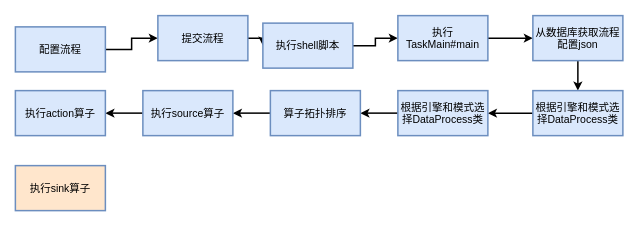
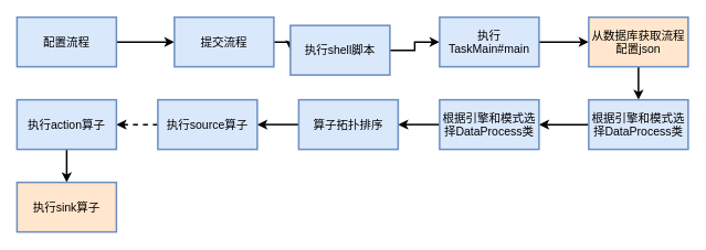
  <mxCell id="0" />
  <mxCell id="1" parent="0" />
  <mxCell id="2" value="" style="edgeStyle=orthogonalEdgeStyle;rounded=0;orthogonalLoop=1;jettySize=auto;html=1;fontSize=14;strokeWidth=2;" edge="1" parent="1" source="3" target="5"><mxGeometry relative="1" as="geometry" /></mxCell>
- <mxCell id="3" value="&lt;font style=&quot;font-size: 14px;&quot;&gt;配置流程&lt;/font&gt;" style="rounded=0;whiteSpace=wrap;html=1;fillColor=#dae8fc;strokeColor=#6c8ebf;strokeWidth=2;" vertex="1" parent="1"><mxGeometry x="20" y="35" width="120" height="60" as="geometry" /></mxCell>
+ <mxCell id="3" value="&lt;font style=&quot;font-size: 14px;&quot;&gt;配置流程&lt;/font&gt;" style="rounded=0;whiteSpace=wrap;html=1;fillColor=#dae8fc;strokeColor=#6c8ebf;strokeWidth=2;" vertex="1" parent="1"><mxGeometry x="20" y="20" width="120" height="60" as="geometry" /></mxCell>
  <mxCell id="4" value="" style="edgeStyle=orthogonalEdgeStyle;rounded=0;orthogonalLoop=1;jettySize=auto;html=1;fontSize=14;strokeWidth=2;" edge="1" parent="1" source="5" target="7"><mxGeometry relative="1" as="geometry" /></mxCell>
  <mxCell id="5" value="&lt;font style=&quot;font-size: 14px;&quot;&gt;提交流程&lt;/font&gt;" style="rounded=0;whiteSpace=wrap;html=1;fillColor=#dae8fc;strokeColor=#6c8ebf;strokeWidth=2;" vertex="1" parent="1"><mxGeometry x="210" y="20" width="120" height="60" as="geometry" /></mxCell>
  <mxCell id="6" value="" style="edgeStyle=orthogonalEdgeStyle;rounded=0;orthogonalLoop=1;jettySize=auto;html=1;strokeWidth=2;fontSize=14;" edge="1" parent="1" source="7" target="9"><mxGeometry relative="1" as="geometry" /></mxCell>
  <mxCell id="7" value="&lt;font style=&quot;font-size: 14px;&quot;&gt;执行shell脚本&lt;/font&gt;" style="rounded=0;whiteSpace=wrap;html=1;fillColor=#dae8fc;strokeColor=#6c8ebf;strokeWidth=2;" vertex="1" parent="1"><mxGeometry x="350" y="30" width="120" height="60" as="geometry" /></mxCell>
  <mxCell id="8" value="" style="edgeStyle=orthogonalEdgeStyle;rounded=0;orthogonalLoop=1;jettySize=auto;html=1;strokeWidth=2;fontSize=14;" edge="1" parent="1" source="9" target="11"><mxGeometry relative="1" as="geometry" /></mxCell>
  <mxCell id="9" value="&lt;font style=&quot;font-size: 14px;&quot;&gt;执行TaskMain#main&lt;/font&gt;" style="rounded=0;whiteSpace=wrap;html=1;fillColor=#dae8fc;strokeColor=#6c8ebf;strokeWidth=2;" vertex="1" parent="1"><mxGeometry x="530" y="20" width="120" height="60" as="geometry" /></mxCell>
  <mxCell id="10" value="" style="edgeStyle=orthogonalEdgeStyle;rounded=0;orthogonalLoop=1;jettySize=auto;html=1;strokeWidth=2;fontSize=14;" edge="1" parent="1" source="11" target="13"><mxGeometry relative="1" as="geometry" /></mxCell>
- <mxCell id="11" value="&lt;span style=&quot;font-size: 14px;&quot;&gt;从数据库获取流程配置json&lt;/span&gt;" style="rounded=0;whiteSpace=wrap;html=1;fillColor=#dae8fc;strokeColor=#6c8ebf;strokeWidth=2;" vertex="1" parent="1"><mxGeometry x="710" y="20" width="120" height="60" as="geometry" /></mxCell>
+ <mxCell id="11" value="&lt;span style=&quot;font-size: 14px;&quot;&gt;从数据库获取流程配置json&lt;/span&gt;" style="rounded=0;whiteSpace=wrap;html=1;fillColor=#ffe6cc;strokeColor=#6c8ebf;strokeWidth=2;" vertex="1" parent="1"><mxGeometry x="710" y="20" width="120" height="60" as="geometry" /></mxCell>
  <mxCell id="12" value="" style="edgeStyle=orthogonalEdgeStyle;rounded=0;orthogonalLoop=1;jettySize=auto;html=1;strokeWidth=2;fontSize=14;" edge="1" parent="1" source="13" target="15"><mxGeometry relative="1" as="geometry" /></mxCell>
  <mxCell id="13" value="&lt;span style=&quot;font-size: 14px;&quot;&gt;根据引擎和模式选择DataProcess类&lt;/span&gt;" style="rounded=0;whiteSpace=wrap;html=1;fillColor=#dae8fc;strokeColor=#6c8ebf;strokeWidth=2;" vertex="1" parent="1"><mxGeometry x="710" y="120" width="120" height="60" as="geometry" /></mxCell>
  <mxCell id="14" value="" style="edgeStyle=orthogonalEdgeStyle;rounded=0;orthogonalLoop=1;jettySize=auto;html=1;strokeWidth=2;fontSize=14;" edge="1" parent="1" source="15" target="17"><mxGeometry relative="1" as="geometry" /></mxCell>
  <mxCell id="15" value="&lt;span style=&quot;font-size: 14px;&quot;&gt;根据引擎和模式选择DataProcess类&lt;/span&gt;" style="rounded=0;whiteSpace=wrap;html=1;fillColor=#dae8fc;strokeColor=#6c8ebf;strokeWidth=2;" vertex="1" parent="1"><mxGeometry x="530" y="120" width="120" height="60" as="geometry" /></mxCell>
  <mxCell id="16" value="" style="edgeStyle=orthogonalEdgeStyle;rounded=0;orthogonalLoop=1;jettySize=auto;html=1;strokeWidth=2;fontSize=14;" edge="1" parent="1" source="17" target="19"><mxGeometry relative="1" as="geometry" /></mxCell>
  <mxCell id="17" value="&lt;span style=&quot;font-size: 14px;&quot;&gt;算子拓扑排序&lt;/span&gt;" style="rounded=0;whiteSpace=wrap;html=1;fillColor=#dae8fc;strokeColor=#6c8ebf;strokeWidth=2;" vertex="1" parent="1"><mxGeometry x="360" y="120" width="120" height="60" as="geometry" /></mxCell>
- <mxCell id="18" value="" style="edgeStyle=orthogonalEdgeStyle;rounded=0;orthogonalLoop=1;jettySize=auto;html=1;strokeWidth=2;fontSize=14;" edge="1" parent="1" source="19" target="21"><mxGeometry relative="1" as="geometry" /></mxCell>
+ <mxCell id="18" value="" style="edgeStyle=orthogonalEdgeStyle;rounded=0;orthogonalLoop=1;jettySize=auto;html=1;strokeWidth=2;fontSize=14;dashed=1;" edge="1" parent="1" source="19" target="21"><mxGeometry relative="1" as="geometry" /></mxCell>
  <mxCell id="19" value="&lt;span style=&quot;font-size: 14px;&quot;&gt;执行source算子&lt;/span&gt;" style="rounded=0;whiteSpace=wrap;html=1;fillColor=#dae8fc;strokeColor=#6c8ebf;strokeWidth=2;" vertex="1" parent="1"><mxGeometry x="190" y="120" width="120" height="60" as="geometry" /></mxCell>
+ <mxCell id="20" value="" style="edgeStyle=orthogonalEdgeStyle;rounded=0;orthogonalLoop=1;jettySize=auto;html=1;strokeWidth=2;fontSize=14;" edge="1" parent="1" source="21" target="22"><mxGeometry relative="1" as="geometry" /></mxCell>
  <mxCell id="21" value="&lt;span style=&quot;font-size: 14px;&quot;&gt;执行action算子&lt;/span&gt;" style="rounded=0;whiteSpace=wrap;html=1;fillColor=#dae8fc;strokeColor=#6c8ebf;strokeWidth=2;" vertex="1" parent="1"><mxGeometry x="20" y="120" width="120" height="60" as="geometry" /></mxCell>
  <mxCell id="22" value="&lt;span style=&quot;font-size: 14px;&quot;&gt;执行sink算子&lt;/span&gt;" style="rounded=0;whiteSpace=wrap;html=1;fillColor=#ffe6cc;strokeColor=#6c8ebf;strokeWidth=2;" vertex="1" parent="1"><mxGeometry x="20" y="220" width="120" height="60" as="geometry" /></mxCell>
